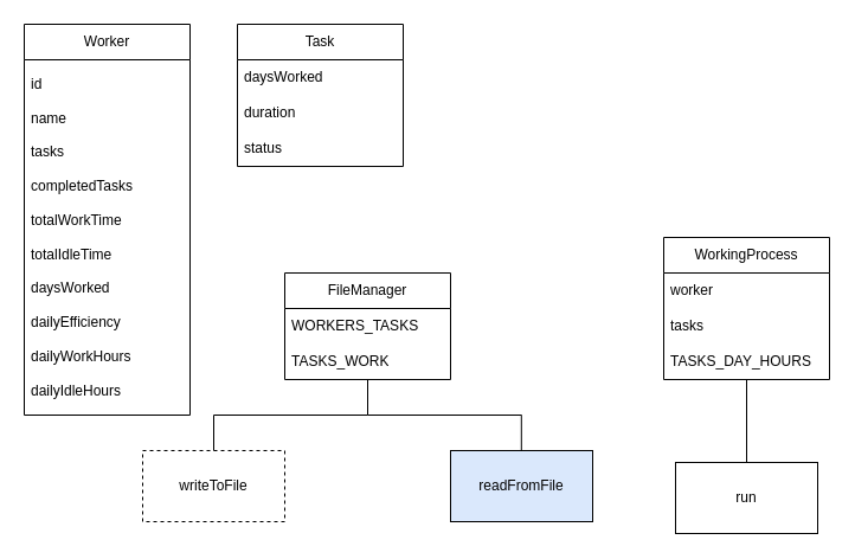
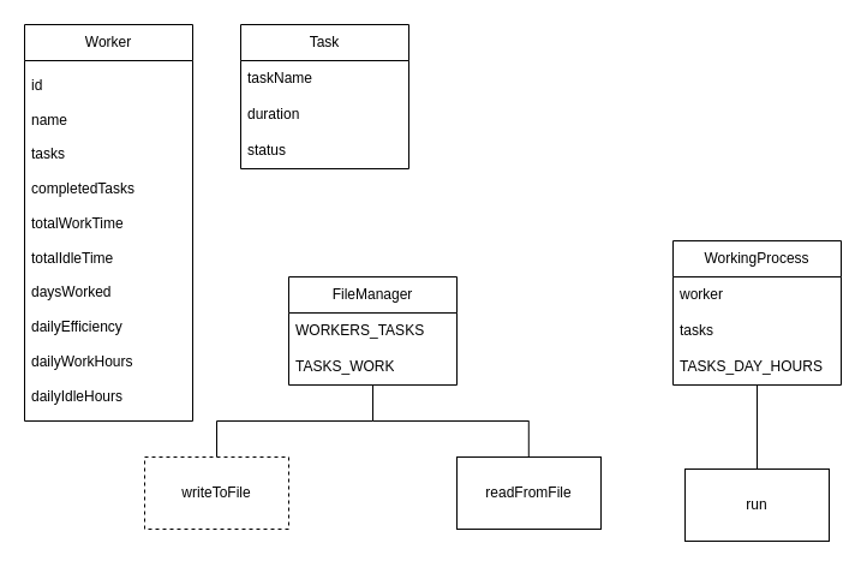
  <mxCell id="0" />
  <mxCell id="1" parent="0" />
  <mxCell id="2" value="Worker" style="swimlane;fontStyle=0;childLayout=stackLayout;horizontal=1;startSize=30;horizontalStack=0;resizeParent=1;resizeParentMax=0;resizeLast=0;collapsible=1;marginBottom=0;whiteSpace=wrap;html=1;" parent="1" vertex="1"><mxGeometry x="20" y="20" width="140" height="330" as="geometry" /></mxCell>
  <mxCell id="3" value="id&lt;br&gt;&lt;br&gt;name&lt;br&gt;&lt;br&gt;tasks&lt;br&gt;&lt;br&gt;completedTasks&lt;br&gt;&lt;br&gt;totalWorkTime&lt;br&gt;&lt;br&gt;totalIdleTime&lt;br&gt;&lt;br&gt;daysWorked&lt;br&gt;&lt;br&gt;dailyEfficiency&lt;br&gt;&lt;br&gt;dailyWorkHours&lt;br&gt;&lt;br&gt;dailyIdleHours" style="text;strokeColor=none;fillColor=none;align=left;verticalAlign=middle;spacingLeft=4;spacingRight=4;overflow=hidden;points=[[0,0.5],[1,0.5]];portConstraint=eastwest;rotatable=0;whiteSpace=wrap;html=1;" parent="2" vertex="1"><mxGeometry y="30" width="140" height="300" as="geometry" /></mxCell>
  <mxCell id="4" value="Task" style="swimlane;fontStyle=0;childLayout=stackLayout;horizontal=1;startSize=30;horizontalStack=0;resizeParent=1;resizeParentMax=0;resizeLast=0;collapsible=1;marginBottom=0;whiteSpace=wrap;html=1;" parent="1" vertex="1"><mxGeometry x="200" y="20" width="140" height="120" as="geometry" /></mxCell>
- <mxCell id="5" value="daysWorked" style="text;strokeColor=none;fillColor=none;align=left;verticalAlign=middle;spacingLeft=4;spacingRight=4;overflow=hidden;points=[[0,0.5],[1,0.5]];portConstraint=eastwest;rotatable=0;whiteSpace=wrap;html=1;" parent="4" vertex="1"><mxGeometry y="30" width="140" height="30" as="geometry" /></mxCell>
+ <mxCell id="5" value="taskName" style="text;strokeColor=none;fillColor=none;align=left;verticalAlign=middle;spacingLeft=4;spacingRight=4;overflow=hidden;points=[[0,0.5],[1,0.5]];portConstraint=eastwest;rotatable=0;whiteSpace=wrap;html=1;" parent="4" vertex="1"><mxGeometry y="30" width="140" height="30" as="geometry" /></mxCell>
  <mxCell id="6" value="duration" style="text;strokeColor=none;fillColor=none;align=left;verticalAlign=middle;spacingLeft=4;spacingRight=4;overflow=hidden;points=[[0,0.5],[1,0.5]];portConstraint=eastwest;rotatable=0;whiteSpace=wrap;html=1;" parent="4" vertex="1"><mxGeometry y="60" width="140" height="30" as="geometry" /></mxCell>
  <mxCell id="7" value="status" style="text;strokeColor=none;fillColor=none;align=left;verticalAlign=middle;spacingLeft=4;spacingRight=4;overflow=hidden;points=[[0,0.5],[1,0.5]];portConstraint=eastwest;rotatable=0;whiteSpace=wrap;html=1;" parent="4" vertex="1"><mxGeometry y="90" width="140" height="30" as="geometry" /></mxCell>
  <mxCell id="8" value="WorkingProcess" style="swimlane;fontStyle=0;childLayout=stackLayout;horizontal=1;startSize=30;horizontalStack=0;resizeParent=1;resizeParentMax=0;resizeLast=0;collapsible=1;marginBottom=0;whiteSpace=wrap;html=1;" parent="1" vertex="1"><mxGeometry x="560" y="200" width="140" height="120" as="geometry" /></mxCell>
  <mxCell id="9" value="worker" style="text;strokeColor=none;fillColor=none;align=left;verticalAlign=middle;spacingLeft=4;spacingRight=4;overflow=hidden;points=[[0,0.5],[1,0.5]];portConstraint=eastwest;rotatable=0;whiteSpace=wrap;html=1;" parent="8" vertex="1"><mxGeometry y="30" width="140" height="30" as="geometry" /></mxCell>
  <mxCell id="10" value="tasks" style="text;strokeColor=none;fillColor=none;align=left;verticalAlign=middle;spacingLeft=4;spacingRight=4;overflow=hidden;points=[[0,0.5],[1,0.5]];portConstraint=eastwest;rotatable=0;whiteSpace=wrap;html=1;" parent="8" vertex="1"><mxGeometry y="60" width="140" height="30" as="geometry" /></mxCell>
  <mxCell id="11" value="TASKS_DAY_HOURS" style="text;strokeColor=none;fillColor=none;align=left;verticalAlign=middle;spacingLeft=4;spacingRight=4;overflow=hidden;points=[[0,0.5],[1,0.5]];portConstraint=eastwest;rotatable=0;whiteSpace=wrap;html=1;" parent="8" vertex="1"><mxGeometry y="90" width="140" height="30" as="geometry" /></mxCell>
  <mxCell id="12" value="FileManager" style="swimlane;fontStyle=0;childLayout=stackLayout;horizontal=1;startSize=30;horizontalStack=0;resizeParent=1;resizeParentMax=0;resizeLast=0;collapsible=1;marginBottom=0;whiteSpace=wrap;html=1;" parent="1" vertex="1"><mxGeometry x="240" y="230" width="140" height="90" as="geometry" /></mxCell>
  <mxCell id="13" value="WORKERS_TASKS" style="text;strokeColor=none;fillColor=none;align=left;verticalAlign=middle;spacingLeft=4;spacingRight=4;overflow=hidden;points=[[0,0.5],[1,0.5]];portConstraint=eastwest;rotatable=0;whiteSpace=wrap;html=1;" parent="12" vertex="1"><mxGeometry y="30" width="140" height="30" as="geometry" /></mxCell>
  <mxCell id="14" value="TASKS_WORK" style="text;strokeColor=none;fillColor=none;align=left;verticalAlign=middle;spacingLeft=4;spacingRight=4;overflow=hidden;points=[[0,0.5],[1,0.5]];portConstraint=eastwest;rotatable=0;whiteSpace=wrap;html=1;" parent="12" vertex="1"><mxGeometry y="60" width="140" height="30" as="geometry" /></mxCell>
  <mxCell id="15" value="writeToFile" style="rounded=0;whiteSpace=wrap;html=1;dashed=1;" parent="1" vertex="1"><mxGeometry x="120" y="380" width="120" height="60" as="geometry" /></mxCell>
- <mxCell id="16" value="readFromFile" style="rounded=0;whiteSpace=wrap;html=1;fillColor=#dae8fc;" parent="1" vertex="1"><mxGeometry x="380" y="380" width="120" height="60" as="geometry" /></mxCell>
+ <mxCell id="16" value="readFromFile" style="rounded=0;whiteSpace=wrap;html=1;" parent="1" vertex="1"><mxGeometry x="380" y="380" width="120" height="60" as="geometry" /></mxCell>
  <mxCell id="17" value="" style="endArrow=none;html=1;rounded=0;" parent="1" edge="1"><mxGeometry width="50" height="50" relative="1" as="geometry"><mxPoint x="310" y="350" as="sourcePoint" /><mxPoint x="310" y="320" as="targetPoint" /></mxGeometry></mxCell>
  <mxCell id="18" value="" style="endArrow=none;html=1;rounded=0;" parent="1" edge="1"><mxGeometry width="50" height="50" relative="1" as="geometry"><mxPoint x="180" y="350" as="sourcePoint" /><mxPoint x="310" y="350" as="targetPoint" /></mxGeometry></mxCell>
  <mxCell id="19" value="" style="endArrow=none;html=1;rounded=0;" parent="1" edge="1"><mxGeometry width="50" height="50" relative="1" as="geometry"><mxPoint x="310" y="350" as="sourcePoint" /><mxPoint x="440" y="350" as="targetPoint" /></mxGeometry></mxCell>
  <mxCell id="20" value="" style="endArrow=none;html=1;rounded=0;exitX=0.5;exitY=0;exitDx=0;exitDy=0;" parent="1" source="15" edge="1"><mxGeometry width="50" height="50" relative="1" as="geometry"><mxPoint x="130" y="400" as="sourcePoint" /><mxPoint x="180" y="350" as="targetPoint" /></mxGeometry></mxCell>
  <mxCell id="21" value="" style="endArrow=none;html=1;rounded=0;exitX=0.5;exitY=0;exitDx=0;exitDy=0;" parent="1" edge="1"><mxGeometry width="50" height="50" relative="1" as="geometry"><mxPoint x="439.8" y="380" as="sourcePoint" /><mxPoint x="439.8" y="350" as="targetPoint" /></mxGeometry></mxCell>
  <mxCell id="22" value="run" style="rounded=0;whiteSpace=wrap;html=1;" parent="1" vertex="1"><mxGeometry x="570" y="390" width="120" height="60" as="geometry" /></mxCell>
  <mxCell id="23" value="" style="endArrow=none;html=1;rounded=0;exitX=0.5;exitY=0;exitDx=0;exitDy=0;" parent="1" source="22" edge="1"><mxGeometry width="50" height="50" relative="1" as="geometry"><mxPoint x="580" y="370" as="sourcePoint" /><mxPoint x="630" y="320" as="targetPoint" /></mxGeometry></mxCell>
